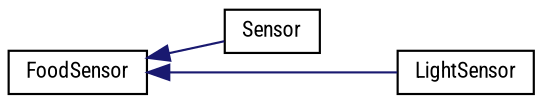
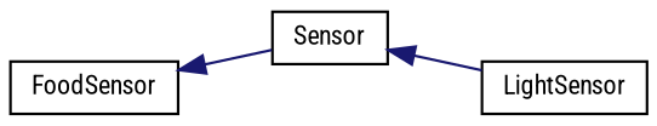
  digraph {
    fontname="Roboto Condensed"
    rankdir=LR
    node [color=black fillcolor=white fontname="Roboto Condensed" fontsize=10 shape=record style=filled]
    edge [color=midnightblue dir=back fontname="Roboto Condensed" fontsize=10 labelfontname=Helvetica labelfontsize=10 style=solid]
    n1 [height=0.2 label=Sensor width=0.4]
    n2 [height=0.2 label=LightSensor width=0.4]
    n3 [height=0.2 label=FoodSensor width=0.4]
-   n3 -> n2
+   n1 -> n2
    n3 -> n1
  }
